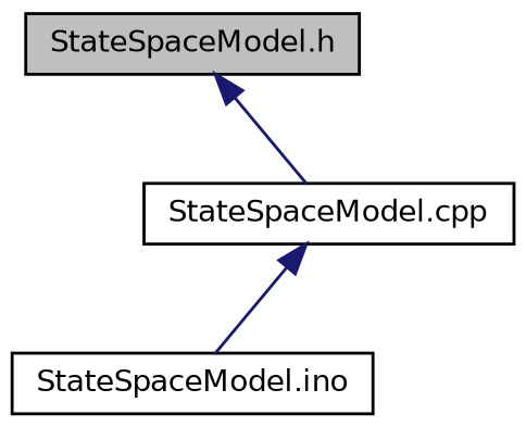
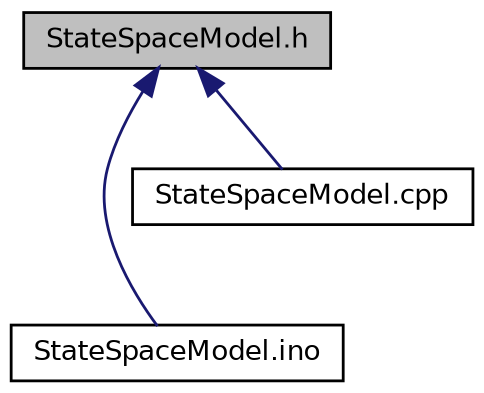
  digraph {
    node [color=black fillcolor=white fontname=Helvetica fontsize=10 shape=record style=filled]
    edge [color=midnightblue dir=back fontname=Helvetica fontsize=10 labelfontname=Helvetica labelfontsize=10 style=solid]
    n1 [fillcolor=grey75 fontcolor=black height=0.2 label="StateSpaceModel.h" width=0.4]
    n2 [height=0.2 label="StateSpaceModel.ino" width=0.4]
    n3 [height=0.2 label="StateSpaceModel.cpp" width=0.4]
-   n3 -> n2
+   n1 -> n2
    n1 -> n3
  }
